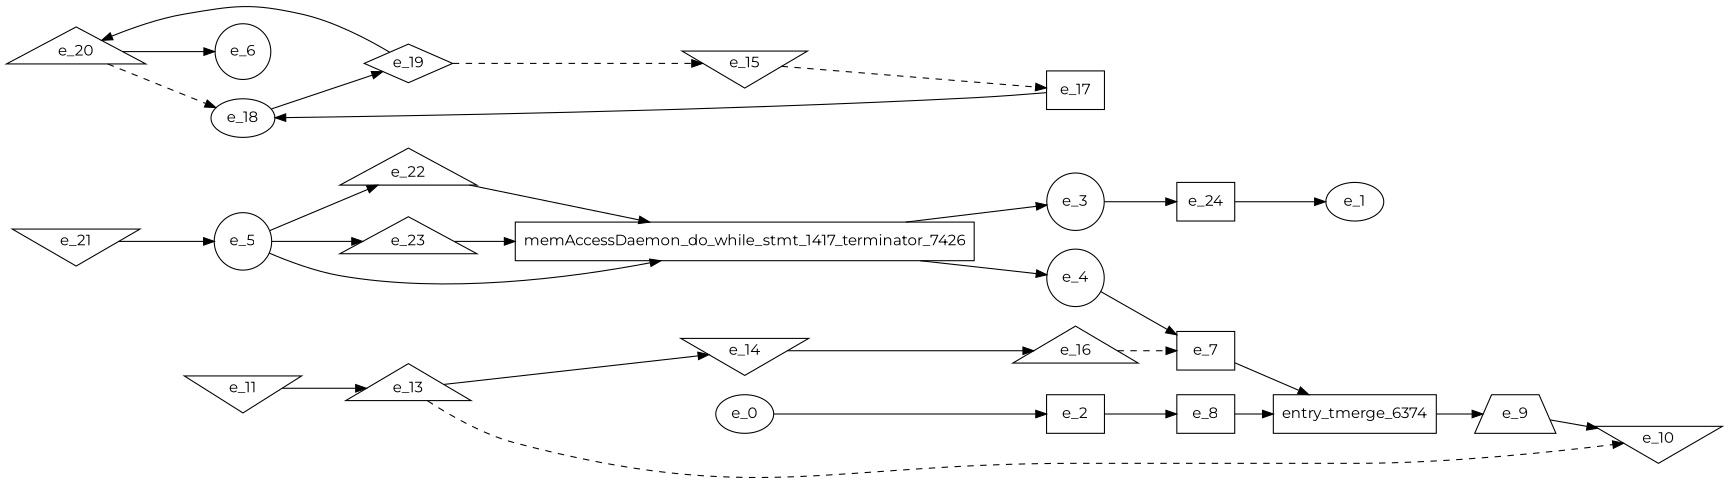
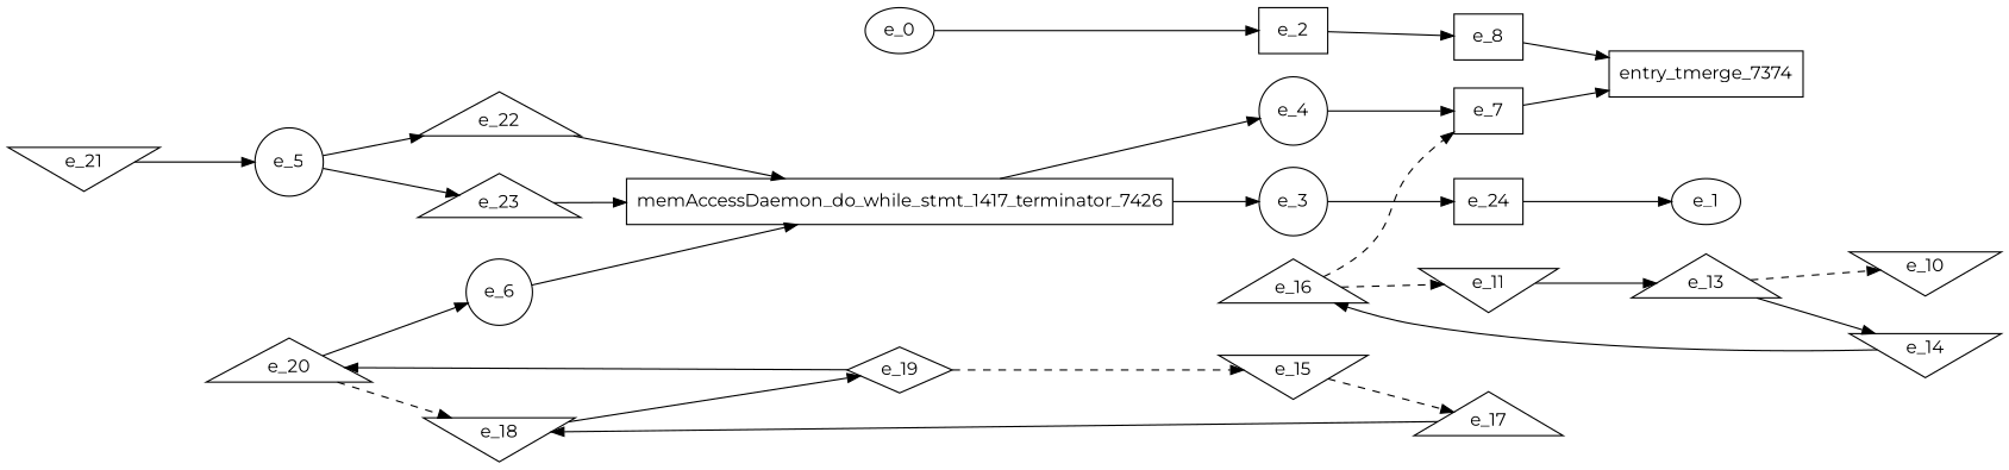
  digraph {
    fontname=Montserrat
    rankdir=LR
    node [fontname=Montserrat shape=triangle]
    edge [fontname=Montserrat]
    e_2 [shape=dot]
    e_8 [shape=dot]
    e_0 [shape=""]
-   entry_tmerge_7374 [shape=rectangle label=entry_tmerge_6374]
+   entry_tmerge_7374 [shape=rectangle]
    e_3 [shape=circle]
    e_24 [shape=dot]
    e_1 [shape=""]
    e_4 [shape=circle]
    e_7 [shape=dot]
    e_5 [shape=circle]
    e_22
    e_23
    memAccessDaemon_do_while_stmt_1417_terminator_7426 [shape=rectangle]
    e_6 [shape=circle]
-   e_9 [shape=trapezium]
    e_10 [shape=invtriangle]
    e_21 [shape=invtriangle]
    e_11 [shape=invtriangle]
    e_13
    e_14 [shape=invtriangle]
    e_16
    e_15 [shape=invtriangle]
-   e_17 [shape=box]
-   e_18 [shape=ellipse]
+   e_17
+   e_18 [shape=invtriangle]
    e_19 [shape=diamond]
    e_20
    e_2 -> e_8
    e_8 -> entry_tmerge_7374
    e_0 -> e_2
-   entry_tmerge_7374 -> e_9
    e_3 -> e_24
    e_24 -> e_1
    e_4 -> e_7
    e_7 -> entry_tmerge_7374
    e_5 -> e_22
    e_5 -> e_23
    e_22 -> memAccessDaemon_do_while_stmt_1417_terminator_7426
    e_23 -> memAccessDaemon_do_while_stmt_1417_terminator_7426
    memAccessDaemon_do_while_stmt_1417_terminator_7426 -> e_3
    memAccessDaemon_do_while_stmt_1417_terminator_7426 -> e_4
-   e_5 -> memAccessDaemon_do_while_stmt_1417_terminator_7426
-   e_9 -> e_10
+   e_6 -> memAccessDaemon_do_while_stmt_1417_terminator_7426
    e_21 -> e_5
    e_11 -> e_13
    e_13 -> e_10 [style=dashed]
    e_13 -> e_14
    e_14 -> e_16
    e_16 -> e_7 [style=dashed]
+   e_16 -> e_11 [style=dashed]
    e_15 -> e_17 [style=dashed]
    e_17 -> e_18
    e_18 -> e_19
    e_19 -> e_15 [style=dashed]
    e_19 -> e_20
    e_20 -> e_6
    e_20 -> e_18 [style=dashed]
  }
